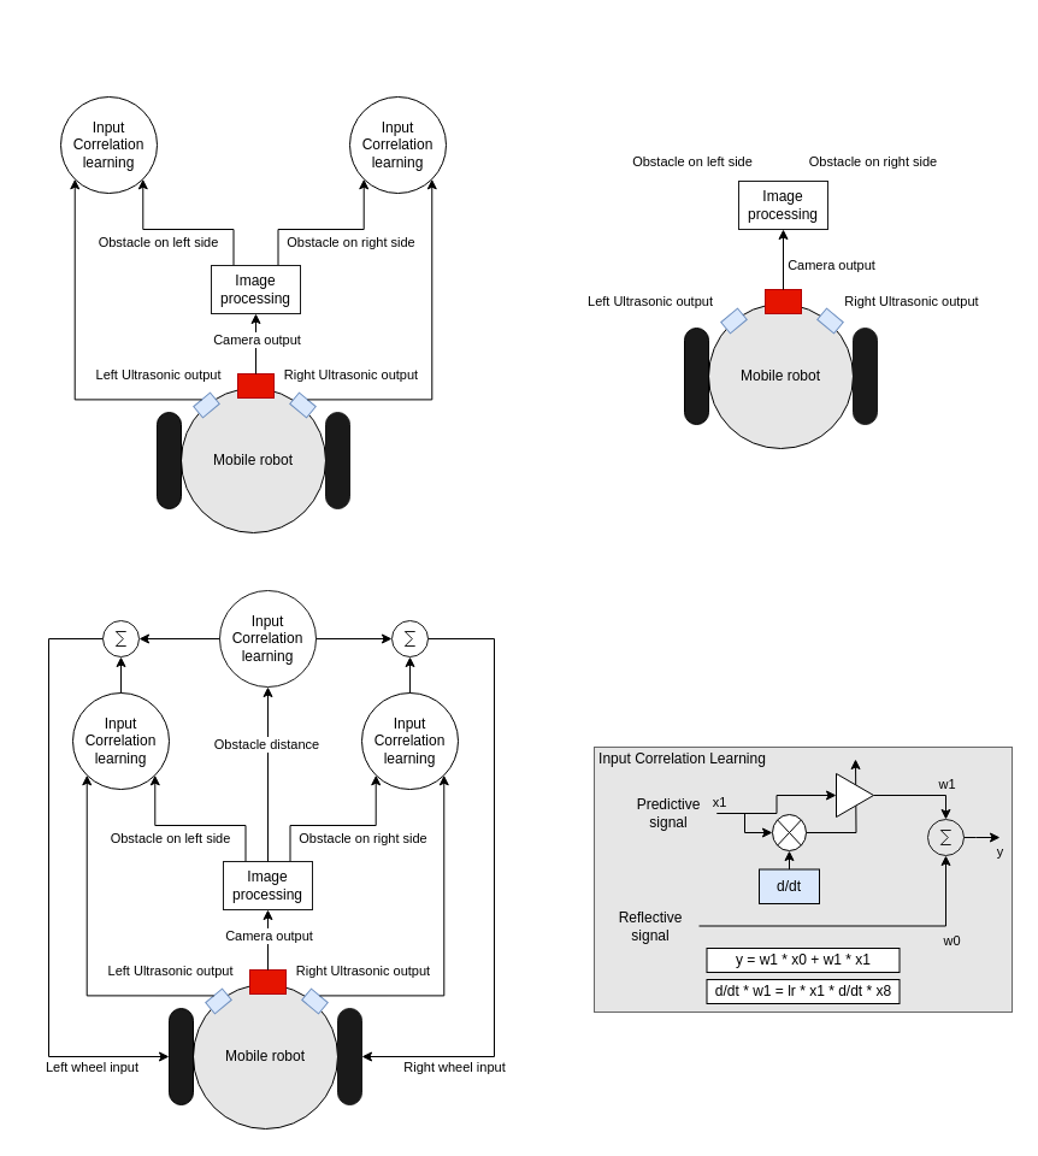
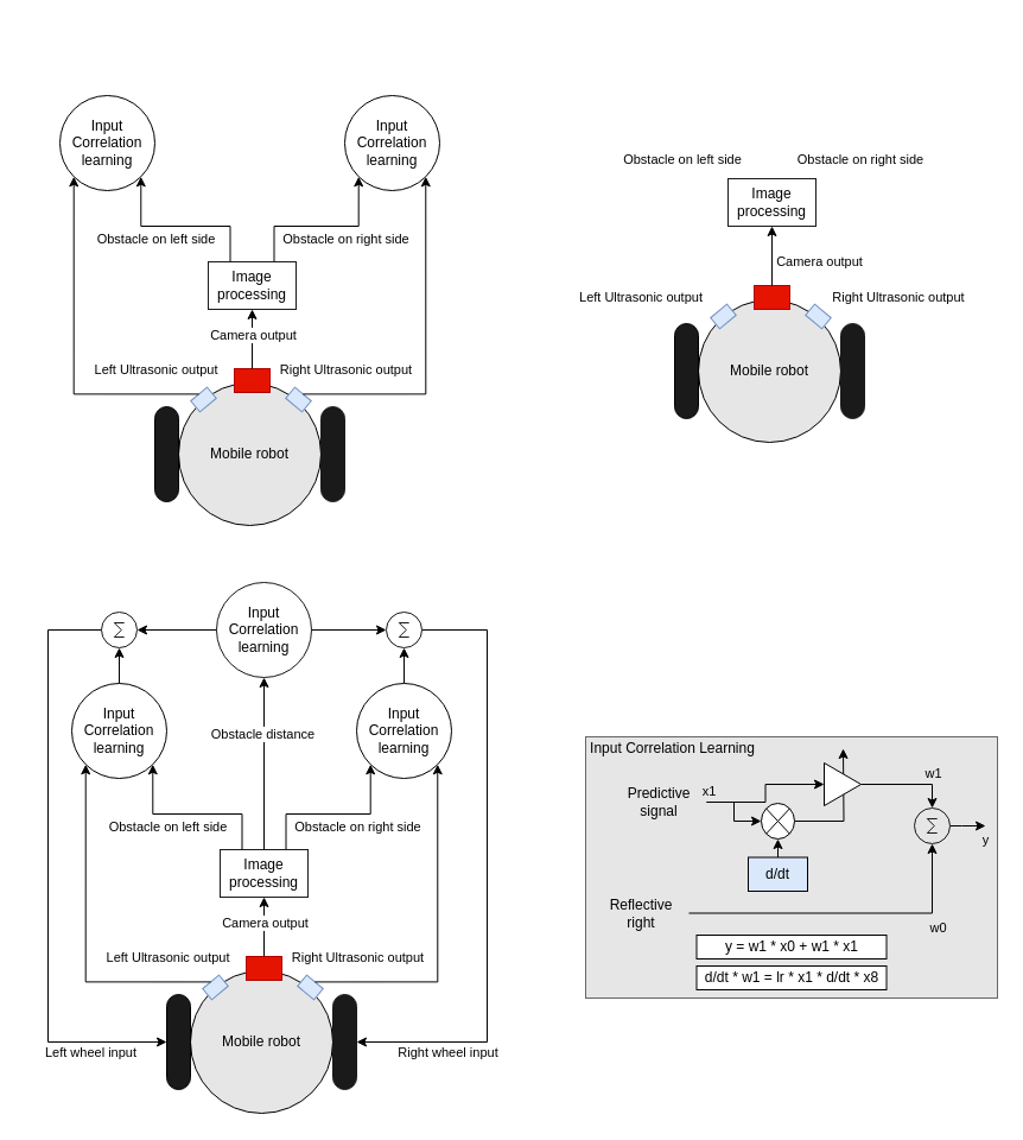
  <mxCell id="0" />
  <mxCell id="1" parent="0" />
  <mxCell id="2" value="" style="rounded=0;whiteSpace=wrap;html=1;fillColor=#E6E6E6;strokeColor=#666666;fontColor=#333333;" vertex="1" parent="1"><mxGeometry x="493" y="620" width="347" height="220" as="geometry" /></mxCell>
  <mxCell id="3" value="" style="group;rotation=-180;" parent="1" vertex="1" connectable="0"><mxGeometry x="570" y="240" width="160" height="132.03" as="geometry" /></mxCell>
  <mxCell id="4" value="Mobile robot" style="ellipse;whiteSpace=wrap;html=1;aspect=fixed;fillColor=#E6E6E6;rotation=0;" parent="3" vertex="1"><mxGeometry x="18" y="12" width="120" height="120" as="geometry" /></mxCell>
  <mxCell id="5" value="" style="rounded=0;whiteSpace=wrap;html=1;fillColor=#e51400;rotation=-180;strokeColor=#B20000;fontColor=#ffffff;" parent="3" vertex="1"><mxGeometry x="65" width="30" height="20" as="geometry" /></mxCell>
  <mxCell id="6" value="" style="rounded=1;whiteSpace=wrap;html=1;fillColor=#1A1A1A;rotation=-180;arcSize=50;" parent="3" vertex="1"><mxGeometry x="-2" y="32" width="20" height="80" as="geometry" /></mxCell>
  <mxCell id="7" value="" style="rounded=1;whiteSpace=wrap;html=1;rotation=-180;fillColor=#1A1A1A;fontColor=#333333;strokeColor=#1A1A1A;arcSize=50;" parent="3" vertex="1"><mxGeometry x="138" y="32" width="20" height="80" as="geometry" /></mxCell>
  <mxCell id="8" value="" style="rounded=0;whiteSpace=wrap;html=1;fillColor=#dae8fc;rotation=-140;strokeColor=#6c8ebf;" parent="3" vertex="1"><mxGeometry x="110" y="20" width="18" height="12.03" as="geometry" /></mxCell>
  <mxCell id="9" value="" style="rounded=0;whiteSpace=wrap;html=1;fillColor=#dae8fc;rotation=-220;strokeColor=#6c8ebf;" parent="3" vertex="1"><mxGeometry x="30" y="20" width="18" height="12.03" as="geometry" /></mxCell>
  <mxCell id="10" style="edgeStyle=orthogonalEdgeStyle;rounded=0;orthogonalLoop=1;jettySize=auto;html=1;exitX=0.5;exitY=1;exitDx=0;exitDy=0;entryX=0.5;entryY=1;entryDx=0;entryDy=0;" parent="1" source="5" target="12" edge="1"><mxGeometry relative="1" as="geometry"><mxPoint x="652" y="200" as="targetPoint" /></mxGeometry></mxCell>
  <mxCell id="11" value="Camera output" style="edgeLabel;html=1;align=center;verticalAlign=middle;resizable=0;points=[];" parent="10" vertex="1" connectable="0"><mxGeometry x="0.26" y="-1" relative="1" as="geometry"><mxPoint x="38" y="11.33" as="offset" /></mxGeometry></mxCell>
  <mxCell id="12" value="Image processing" style="rounded=0;whiteSpace=wrap;html=1;strokeColor=#1A1A1A;fillColor=none;" parent="1" vertex="1"><mxGeometry x="613" y="150" width="74" height="40" as="geometry" /></mxCell>
  <mxCell id="13" value="&lt;meta charset=&quot;utf-8&quot;&gt;&lt;span style=&quot;color: rgb(0, 0, 0); font-family: helvetica; font-size: 11px; font-style: normal; font-weight: 400; letter-spacing: normal; text-align: center; text-indent: 0px; text-transform: none; word-spacing: 0px; background-color: rgb(255, 255, 255); display: inline; float: none;&quot;&gt;Right Ultrasonic output&lt;/span&gt;" style="text;html=1;strokeColor=none;fillColor=none;align=center;verticalAlign=middle;whiteSpace=wrap;rounded=0;" parent="1" vertex="1"><mxGeometry x="687" y="240" width="140" height="20" as="geometry" /></mxCell>
  <mxCell id="14" value="&lt;span style=&quot;font-size: 11px ; background-color: rgb(255 , 255 , 255)&quot;&gt;Left Ultrasonic output&lt;/span&gt;" style="text;html=1;strokeColor=none;fillColor=none;align=center;verticalAlign=middle;whiteSpace=wrap;rounded=0;" parent="1" vertex="1"><mxGeometry x="480" y="240" width="120" height="20" as="geometry" /></mxCell>
  <mxCell id="15" value="&lt;meta charset=&quot;utf-8&quot;&gt;&lt;span style=&quot;color: rgb(0, 0, 0); font-family: helvetica; font-size: 11px; font-style: normal; font-weight: 400; letter-spacing: normal; text-indent: 0px; text-transform: none; word-spacing: 0px; background-color: rgb(255, 255, 255); display: inline; float: none;&quot;&gt;Obstacle on left side&lt;/span&gt;" style="text;whiteSpace=wrap;html=1;align=center;" parent="1" vertex="1"><mxGeometry x="520" y="120" width="110" height="30" as="geometry" /></mxCell>
  <mxCell id="16" value="&lt;span style=&quot;color: rgb(0 , 0 , 0) ; font-family: &amp;#34;helvetica&amp;#34; ; font-size: 11px ; font-style: normal ; font-weight: 400 ; letter-spacing: normal ; text-indent: 0px ; text-transform: none ; word-spacing: 0px ; background-color: rgb(255 , 255 , 255) ; display: inline ; float: none&quot;&gt;Obstacle on right side&lt;/span&gt;" style="text;whiteSpace=wrap;html=1;align=center;" parent="1" vertex="1"><mxGeometry x="670" y="120" width="110" height="30" as="geometry" /></mxCell>
  <mxCell id="17" value="" style="group" vertex="1" connectable="0" parent="1"><mxGeometry width="370" height="422.03" as="geometry" x="20" y="20" /></mxCell>
  <mxCell id="18" value="" style="group;rotation=-180;" parent="17" vertex="1" connectable="0"><mxGeometry x="110" y="290" width="160" height="132.03" as="geometry" /></mxCell>
  <mxCell id="19" value="Mobile robot" style="ellipse;whiteSpace=wrap;html=1;aspect=fixed;fillColor=#E6E6E6;rotation=0;" parent="18" vertex="1"><mxGeometry x="20" y="12" width="120" height="120" as="geometry" /></mxCell>
  <mxCell id="20" value="" style="rounded=0;whiteSpace=wrap;html=1;fillColor=#e51400;rotation=-180;strokeColor=#B20000;fontColor=#ffffff;" parent="18" vertex="1"><mxGeometry x="67" width="30" height="20" as="geometry" /></mxCell>
  <mxCell id="21" value="" style="rounded=1;whiteSpace=wrap;html=1;fillColor=#1A1A1A;rotation=-180;arcSize=50;" parent="18" vertex="1"><mxGeometry y="32" width="20" height="80" as="geometry" /></mxCell>
  <mxCell id="22" value="" style="rounded=1;whiteSpace=wrap;html=1;rotation=-180;fillColor=#1A1A1A;fontColor=#333333;strokeColor=#1A1A1A;arcSize=50;" parent="18" vertex="1"><mxGeometry x="140" y="32" width="20" height="80" as="geometry" /></mxCell>
  <mxCell id="23" value="" style="rounded=0;whiteSpace=wrap;html=1;fillColor=#dae8fc;rotation=-140;strokeColor=#6c8ebf;" parent="18" vertex="1"><mxGeometry x="112" y="20" width="18" height="12.03" as="geometry" /></mxCell>
  <mxCell id="24" value="" style="rounded=0;whiteSpace=wrap;html=1;fillColor=#dae8fc;rotation=-220;strokeColor=#6c8ebf;" parent="18" vertex="1"><mxGeometry x="32" y="20" width="18" height="12.03" as="geometry" /></mxCell>
  <mxCell id="25" value="Input Correlation learning" style="ellipse;whiteSpace=wrap;html=1;aspect=fixed;fillColor=none;" parent="17" vertex="1"><mxGeometry x="270" y="60" width="80" height="80" as="geometry" /></mxCell>
  <mxCell id="26" style="edgeStyle=orthogonalEdgeStyle;rounded=0;orthogonalLoop=1;jettySize=auto;html=1;exitX=0.5;exitY=1;exitDx=0;exitDy=0;entryX=1;entryY=1;entryDx=0;entryDy=0;" parent="17" source="23" target="25" edge="1"><mxGeometry relative="1" as="geometry" /></mxCell>
  <mxCell id="27" value="Right Ultrasonic output" style="edgeLabel;html=1;align=center;verticalAlign=middle;resizable=0;points=[];" parent="26" vertex="1" connectable="0"><mxGeometry x="-0.535" y="-2" relative="1" as="geometry"><mxPoint x="-31.37" y="-23.4" as="offset" /></mxGeometry></mxCell>
  <mxCell id="28" value="Input Correlation learning" style="ellipse;whiteSpace=wrap;html=1;aspect=fixed;fillColor=none;" parent="17" vertex="1"><mxGeometry x="30" y="60" width="80" height="80" as="geometry" /></mxCell>
  <mxCell id="29" style="edgeStyle=orthogonalEdgeStyle;rounded=0;orthogonalLoop=1;jettySize=auto;html=1;exitX=0.5;exitY=1;exitDx=0;exitDy=0;entryX=0;entryY=1;entryDx=0;entryDy=0;" parent="17" source="24" target="28" edge="1"><mxGeometry relative="1" as="geometry" /></mxCell>
  <mxCell id="30" value="Left Ultrasonic output" style="edgeLabel;html=1;align=center;verticalAlign=middle;resizable=0;points=[];" parent="29" vertex="1" connectable="0"><mxGeometry x="-0.569" y="1" relative="1" as="geometry"><mxPoint x="24.87" y="-22.4" as="offset" /></mxGeometry></mxCell>
  <mxCell id="31" style="edgeStyle=orthogonalEdgeStyle;rounded=0;orthogonalLoop=1;jettySize=auto;html=1;exitX=0.75;exitY=0;exitDx=0;exitDy=0;entryX=0;entryY=1;entryDx=0;entryDy=0;" parent="17" source="35" target="25" edge="1"><mxGeometry relative="1" as="geometry" /></mxCell>
  <mxCell id="32" value="Obstacle on right side" style="edgeLabel;html=1;align=center;verticalAlign=middle;resizable=0;points=[];" parent="31" vertex="1" connectable="0"><mxGeometry x="0.092" y="-1" relative="1" as="geometry"><mxPoint x="11.5" y="9" as="offset" /></mxGeometry></mxCell>
  <mxCell id="33" style="edgeStyle=orthogonalEdgeStyle;rounded=0;orthogonalLoop=1;jettySize=auto;html=1;exitX=0.25;exitY=0;exitDx=0;exitDy=0;entryX=1;entryY=1;entryDx=0;entryDy=0;" parent="17" source="35" target="28" edge="1"><mxGeometry relative="1" as="geometry" /></mxCell>
  <mxCell id="34" value="Obstacle on left side" style="edgeLabel;html=1;align=center;verticalAlign=middle;resizable=0;points=[];" parent="33" vertex="1" connectable="0"><mxGeometry x="0.062" y="1" relative="1" as="geometry"><mxPoint x="-15.5" y="9" as="offset" /></mxGeometry></mxCell>
  <mxCell id="35" value="Image processing" style="rounded=0;whiteSpace=wrap;html=1;strokeColor=#1A1A1A;fillColor=none;" parent="17" vertex="1"><mxGeometry x="155" y="200" width="74" height="40" as="geometry" /></mxCell>
  <mxCell id="36" style="edgeStyle=orthogonalEdgeStyle;rounded=0;orthogonalLoop=1;jettySize=auto;html=1;exitX=0.5;exitY=1;exitDx=0;exitDy=0;entryX=0.5;entryY=1;entryDx=0;entryDy=0;" parent="17" source="20" target="35" edge="1"><mxGeometry relative="1" as="geometry" /></mxCell>
  <mxCell id="37" value="Camera output" style="edgeLabel;html=1;align=center;verticalAlign=middle;resizable=0;points=[];" parent="36" vertex="1" connectable="0"><mxGeometry x="0.26" y="-1" relative="1" as="geometry"><mxPoint x="-1" y="3.33" as="offset" /></mxGeometry></mxCell>
  <mxCell id="38" value="" style="group" vertex="1" connectable="0" parent="1"><mxGeometry x="30" y="515" width="370" height="422.03" as="geometry" /></mxCell>
  <mxCell id="39" value="" style="group;rotation=-180;" vertex="1" connectable="0" parent="38"><mxGeometry x="100" y="290" width="160" height="132.03" as="geometry" /></mxCell>
  <mxCell id="40" value="Mobile robot" style="ellipse;whiteSpace=wrap;html=1;aspect=fixed;fillColor=#E6E6E6;rotation=0;" vertex="1" parent="39"><mxGeometry x="30" y="12" width="120" height="120" as="geometry" /></mxCell>
  <mxCell id="41" value="" style="rounded=0;whiteSpace=wrap;html=1;fillColor=#e51400;rotation=-180;strokeColor=#B20000;fontColor=#ffffff;" vertex="1" parent="39"><mxGeometry x="77" width="30" height="20" as="geometry" /></mxCell>
  <mxCell id="42" value="" style="rounded=1;whiteSpace=wrap;html=1;fillColor=#1A1A1A;rotation=-180;arcSize=50;" vertex="1" parent="39"><mxGeometry x="10" y="32" width="20" height="80" as="geometry" /></mxCell>
  <mxCell id="43" value="" style="rounded=0;whiteSpace=wrap;html=1;fillColor=#dae8fc;rotation=-140;strokeColor=#6c8ebf;" vertex="1" parent="39"><mxGeometry x="122" y="20" width="18" height="12.03" as="geometry" /></mxCell>
  <mxCell id="44" value="" style="rounded=0;whiteSpace=wrap;html=1;fillColor=#dae8fc;rotation=-220;strokeColor=#6c8ebf;" vertex="1" parent="39"><mxGeometry x="42" y="20" width="18" height="12.03" as="geometry" /></mxCell>
  <mxCell id="45" style="edgeStyle=orthogonalEdgeStyle;rounded=0;orthogonalLoop=1;jettySize=auto;html=1;entryX=0;entryY=0.5;entryDx=0;entryDy=0;exitX=1;exitY=0.5;exitDx=0;exitDy=0;exitPerimeter=0;" edge="1" parent="38" source="68"><mxGeometry relative="1" as="geometry"><Array as="points"><mxPoint x="380" y="15" /><mxPoint x="380" y="362" /></Array><mxPoint x="270" y="362" as="targetPoint" /></mxGeometry></mxCell>
  <mxCell id="46" value="Right wheel input" style="edgeLabel;html=1;align=center;verticalAlign=middle;resizable=0;points=[];" vertex="1" connectable="0" parent="45"><mxGeometry x="0.702" y="1" relative="1" as="geometry"><mxPoint y="7" as="offset" /></mxGeometry></mxCell>
  <mxCell id="47" value="Input Correlation learning" style="ellipse;whiteSpace=wrap;html=1;aspect=fixed;fillColor=none;" vertex="1" parent="38"><mxGeometry x="270" y="60" width="80" height="80" as="geometry" /></mxCell>
  <mxCell id="48" style="edgeStyle=orthogonalEdgeStyle;rounded=0;orthogonalLoop=1;jettySize=auto;html=1;exitX=0.5;exitY=1;exitDx=0;exitDy=0;entryX=1;entryY=1;entryDx=0;entryDy=0;" edge="1" parent="38" source="43" target="47"><mxGeometry relative="1" as="geometry" /></mxCell>
  <mxCell id="49" value="Right Ultrasonic output" style="edgeLabel;html=1;align=center;verticalAlign=middle;resizable=0;points=[];" vertex="1" connectable="0" parent="48"><mxGeometry x="-0.535" y="-2" relative="1" as="geometry"><mxPoint x="-31.37" y="-23.4" as="offset" /></mxGeometry></mxCell>
  <mxCell id="50" style="edgeStyle=orthogonalEdgeStyle;rounded=0;orthogonalLoop=1;jettySize=auto;html=1;entryX=1;entryY=0.5;entryDx=0;entryDy=0;exitX=0;exitY=0.5;exitDx=0;exitDy=0;exitPerimeter=0;" edge="1" parent="38" source="65"><mxGeometry relative="1" as="geometry"><Array as="points"><mxPoint x="10" y="15" /><mxPoint x="10" y="362" /></Array><mxPoint x="110" y="362" as="targetPoint" /></mxGeometry></mxCell>
  <mxCell id="51" value="Left wheel input" style="edgeLabel;html=1;align=center;verticalAlign=middle;resizable=0;points=[];" vertex="1" connectable="0" parent="50"><mxGeometry x="0.817" y="-2" relative="1" as="geometry"><mxPoint x="-20" y="6" as="offset" /></mxGeometry></mxCell>
  <mxCell id="52" value="Input Correlation learning" style="ellipse;whiteSpace=wrap;html=1;aspect=fixed;fillColor=none;" vertex="1" parent="38"><mxGeometry x="30" y="60" width="80" height="80" as="geometry" /></mxCell>
  <mxCell id="53" style="edgeStyle=orthogonalEdgeStyle;rounded=0;orthogonalLoop=1;jettySize=auto;html=1;exitX=0.5;exitY=1;exitDx=0;exitDy=0;entryX=0;entryY=1;entryDx=0;entryDy=0;" edge="1" parent="38" source="44" target="52"><mxGeometry relative="1" as="geometry" /></mxCell>
  <mxCell id="54" value="Left Ultrasonic output" style="edgeLabel;html=1;align=center;verticalAlign=middle;resizable=0;points=[];" vertex="1" connectable="0" parent="53"><mxGeometry x="-0.569" y="1" relative="1" as="geometry"><mxPoint x="24.87" y="-22.4" as="offset" /></mxGeometry></mxCell>
  <mxCell id="55" style="edgeStyle=orthogonalEdgeStyle;rounded=0;orthogonalLoop=1;jettySize=auto;html=1;exitX=0.75;exitY=0;exitDx=0;exitDy=0;entryX=0;entryY=1;entryDx=0;entryDy=0;" edge="1" parent="38" source="59" target="47"><mxGeometry relative="1" as="geometry" /></mxCell>
  <mxCell id="56" value="Obstacle on right side" style="edgeLabel;html=1;align=center;verticalAlign=middle;resizable=0;points=[];" vertex="1" connectable="0" parent="55"><mxGeometry x="0.092" y="-1" relative="1" as="geometry"><mxPoint x="11.5" y="9" as="offset" /></mxGeometry></mxCell>
  <mxCell id="57" style="edgeStyle=orthogonalEdgeStyle;rounded=0;orthogonalLoop=1;jettySize=auto;html=1;exitX=0.25;exitY=0;exitDx=0;exitDy=0;entryX=1;entryY=1;entryDx=0;entryDy=0;" edge="1" parent="38" source="59" target="52"><mxGeometry relative="1" as="geometry" /></mxCell>
  <mxCell id="58" value="Obstacle on left side" style="edgeLabel;html=1;align=center;verticalAlign=middle;resizable=0;points=[];" vertex="1" connectable="0" parent="57"><mxGeometry x="0.062" y="1" relative="1" as="geometry"><mxPoint x="-15.5" y="9" as="offset" /></mxGeometry></mxCell>
  <mxCell id="59" value="Image processing" style="rounded=0;whiteSpace=wrap;html=1;strokeColor=#1A1A1A;fillColor=none;" vertex="1" parent="38"><mxGeometry x="155" y="200" width="74" height="40" as="geometry" /></mxCell>
  <mxCell id="60" style="edgeStyle=orthogonalEdgeStyle;rounded=0;orthogonalLoop=1;jettySize=auto;html=1;exitX=0.5;exitY=1;exitDx=0;exitDy=0;entryX=0.5;entryY=1;entryDx=0;entryDy=0;" edge="1" parent="38" source="41" target="59"><mxGeometry relative="1" as="geometry" /></mxCell>
  <mxCell id="61" value="Camera output" style="edgeLabel;html=1;align=center;verticalAlign=middle;resizable=0;points=[];" vertex="1" connectable="0" parent="60"><mxGeometry x="0.26" y="-1" relative="1" as="geometry"><mxPoint x="-1" y="3.33" as="offset" /></mxGeometry></mxCell>
  <mxCell id="62" value="Input Correlation learning" style="ellipse;whiteSpace=wrap;html=1;aspect=fixed;strokeColor=#1A1A1A;fillColor=none;align=center;" vertex="1" parent="38"><mxGeometry x="152" y="-25" width="80" height="80" as="geometry" /></mxCell>
  <mxCell id="63" style="edgeStyle=orthogonalEdgeStyle;rounded=0;orthogonalLoop=1;jettySize=auto;html=1;exitX=0.5;exitY=0;exitDx=0;exitDy=0;entryX=0.5;entryY=1;entryDx=0;entryDy=0;" edge="1" parent="38" source="59" target="62"><mxGeometry relative="1" as="geometry" /></mxCell>
  <mxCell id="64" value="Obstacle distance" style="edgeLabel;html=1;align=center;verticalAlign=middle;resizable=0;points=[];" vertex="1" connectable="0" parent="63"><mxGeometry x="0.285" y="-1" relative="1" as="geometry"><mxPoint x="-3" y="-4.33" as="offset" /></mxGeometry></mxCell>
  <mxCell id="65" value="" style="verticalLabelPosition=bottom;shadow=0;dashed=0;align=center;html=1;verticalAlign=top;shape=mxgraph.electrical.abstract.sum;strokeColor=#1A1A1A;fillColor=none;" vertex="1" parent="38"><mxGeometry x="55" width="30" height="30" as="geometry" /></mxCell>
  <mxCell id="66" style="edgeStyle=orthogonalEdgeStyle;rounded=0;orthogonalLoop=1;jettySize=auto;html=1;exitX=0.5;exitY=0;exitDx=0;exitDy=0;entryX=0.5;entryY=1;entryDx=0;entryDy=0;entryPerimeter=0;" edge="1" parent="38" source="52" target="65"><mxGeometry relative="1" as="geometry" /></mxCell>
  <mxCell id="67" style="edgeStyle=orthogonalEdgeStyle;rounded=0;orthogonalLoop=1;jettySize=auto;html=1;exitX=0;exitY=0.5;exitDx=0;exitDy=0;entryX=1;entryY=0.5;entryDx=0;entryDy=0;entryPerimeter=0;" edge="1" parent="38" source="62" target="65"><mxGeometry relative="1" as="geometry" /></mxCell>
  <mxCell id="68" value="" style="verticalLabelPosition=bottom;shadow=0;dashed=0;align=center;html=1;verticalAlign=top;shape=mxgraph.electrical.abstract.sum;strokeColor=#1A1A1A;fillColor=none;" vertex="1" parent="38"><mxGeometry x="295" width="30" height="30" as="geometry" /></mxCell>
  <mxCell id="69" style="edgeStyle=orthogonalEdgeStyle;rounded=0;orthogonalLoop=1;jettySize=auto;html=1;exitX=0.5;exitY=0;exitDx=0;exitDy=0;entryX=0.5;entryY=1;entryDx=0;entryDy=0;entryPerimeter=0;" edge="1" parent="38" source="47" target="68"><mxGeometry relative="1" as="geometry" /></mxCell>
  <mxCell id="70" style="edgeStyle=orthogonalEdgeStyle;rounded=0;orthogonalLoop=1;jettySize=auto;html=1;exitX=1;exitY=0.5;exitDx=0;exitDy=0;entryX=0;entryY=0.5;entryDx=0;entryDy=0;entryPerimeter=0;" edge="1" parent="38" source="62" target="68"><mxGeometry relative="1" as="geometry" /></mxCell>
  <mxCell id="71" value="" style="rounded=1;whiteSpace=wrap;html=1;rotation=-180;fillColor=#1A1A1A;fontColor=#333333;strokeColor=#1A1A1A;arcSize=50;" vertex="1" parent="38"><mxGeometry x="250" y="322" width="20" height="80" as="geometry" /></mxCell>
  <mxCell id="72" style="edgeStyle=orthogonalEdgeStyle;rounded=0;orthogonalLoop=1;jettySize=auto;html=1;exitX=1;exitY=0.5;exitDx=0;exitDy=0;exitPerimeter=0;" edge="1" parent="1" source="74"><mxGeometry relative="1" as="geometry"><mxPoint x="830" y="695" as="targetPoint" /><mxPoint x="813" y="695" as="sourcePoint" /><Array as="points"><mxPoint x="810" y="695" /><mxPoint x="810" y="695" /></Array></mxGeometry></mxCell>
  <mxCell id="73" value="y" style="edgeLabel;html=1;align=center;verticalAlign=middle;resizable=0;points=[];labelBackgroundColor=#E6E6E6;" vertex="1" connectable="0" parent="72"><mxGeometry x="-0.382" y="1" relative="1" as="geometry"><mxPoint x="20.5" y="12.01" as="offset" /></mxGeometry></mxCell>
  <mxCell id="74" value="" style="verticalLabelPosition=bottom;shadow=0;dashed=0;align=center;html=1;verticalAlign=top;shape=mxgraph.electrical.abstract.sum;strokeColor=#1A1A1A;fillColor=none;" vertex="1" parent="1"><mxGeometry x="770" y="680" width="30" height="30" as="geometry" /></mxCell>
  <mxCell id="75" style="edgeStyle=orthogonalEdgeStyle;rounded=0;orthogonalLoop=1;jettySize=auto;html=1;" edge="1" parent="1" source="78" target="85"><mxGeometry relative="1" as="geometry" /></mxCell>
  <mxCell id="76" style="edgeStyle=orthogonalEdgeStyle;rounded=0;orthogonalLoop=1;jettySize=auto;html=1;exitX=1;exitY=0.5;exitDx=0;exitDy=0;entryX=0;entryY=0.5;entryDx=0;entryDy=0;" edge="1" parent="1" source="78" target="88"><mxGeometry relative="1" as="geometry" /></mxCell>
  <mxCell id="77" value="x1" style="edgeLabel;html=1;align=center;verticalAlign=middle;resizable=0;points=[];labelBackgroundColor=#E6E6E6;" vertex="1" connectable="0" parent="76"><mxGeometry x="-0.806" y="1" relative="1" as="geometry"><mxPoint x="-9.5" y="-9" as="offset" /></mxGeometry></mxCell>
  <mxCell id="78" value="Predictive signal" style="text;html=1;strokeColor=none;fillColor=none;align=center;verticalAlign=middle;whiteSpace=wrap;rounded=0;" vertex="1" parent="1"><mxGeometry x="515" y="655" width="80" height="40" as="geometry" /></mxCell>
  <mxCell id="79" style="edgeStyle=orthogonalEdgeStyle;rounded=0;orthogonalLoop=1;jettySize=auto;html=1;exitX=1;exitY=0.5;exitDx=0;exitDy=0;entryX=0.5;entryY=1;entryDx=0;entryDy=0;entryPerimeter=0;" edge="1" parent="1" source="81" target="74"><mxGeometry relative="1" as="geometry" /></mxCell>
  <mxCell id="80" value="w0" style="edgeLabel;html=1;align=center;verticalAlign=middle;resizable=0;points=[];labelBackgroundColor=#E6E6E6;" vertex="1" connectable="0" parent="79"><mxGeometry x="0.294" relative="1" as="geometry"><mxPoint x="39.5" y="11.5" as="offset" /></mxGeometry></mxCell>
- <mxCell id="81" value="Reflective signal" style="text;html=1;strokeColor=none;fillColor=none;align=center;verticalAlign=middle;whiteSpace=wrap;rounded=0;" vertex="1" parent="1"><mxGeometry x="500" y="750" width="80" height="37" as="geometry" /></mxCell>
+ <mxCell id="81" value="Reflective right" style="text;html=1;strokeColor=none;fillColor=none;align=center;verticalAlign=middle;whiteSpace=wrap;rounded=0;" vertex="1" parent="1"><mxGeometry x="500" y="750" width="80" height="37" as="geometry" /></mxCell>
  <mxCell id="82" style="edgeStyle=orthogonalEdgeStyle;rounded=0;orthogonalLoop=1;jettySize=auto;html=1;exitX=0.5;exitY=0;exitDx=0;exitDy=0;entryX=0.5;entryY=1;entryDx=0;entryDy=0;" edge="1" parent="1" source="83" target="85"><mxGeometry relative="1" as="geometry" /></mxCell>
  <mxCell id="83" value="d/dt" style="rounded=0;whiteSpace=wrap;html=1;fillColor=#dae8fc;" vertex="1" parent="1"><mxGeometry x="630" y="721.5" width="50" height="28.5" as="geometry" /></mxCell>
  <mxCell id="84" style="edgeStyle=orthogonalEdgeStyle;rounded=0;orthogonalLoop=1;jettySize=auto;html=1;exitX=1;exitY=0.5;exitDx=0;exitDy=0;" edge="1" parent="1" source="85"><mxGeometry relative="1" as="geometry"><mxPoint x="710" y="630" as="targetPoint" /></mxGeometry></mxCell>
  <mxCell id="85" value="" style="shape=sumEllipse;perimeter=ellipsePerimeter;whiteSpace=wrap;html=1;backgroundOutline=1;" vertex="1" parent="1"><mxGeometry x="641" y="676.01" width="28" height="30" as="geometry" /></mxCell>
  <mxCell id="86" style="edgeStyle=orthogonalEdgeStyle;rounded=0;orthogonalLoop=1;jettySize=auto;html=1;exitX=1;exitY=0.5;exitDx=0;exitDy=0;entryX=0.5;entryY=0;entryDx=0;entryDy=0;entryPerimeter=0;" edge="1" parent="1" source="88" target="74"><mxGeometry relative="1" as="geometry" /></mxCell>
  <mxCell id="87" value="w1" style="edgeLabel;html=1;align=center;verticalAlign=middle;resizable=0;points=[];labelBackgroundColor=#E6E6E6;" vertex="1" connectable="0" parent="86"><mxGeometry x="-0.037" y="1" relative="1" as="geometry"><mxPoint x="21.5" y="-9" as="offset" /></mxGeometry></mxCell>
  <mxCell id="88" value="" style="triangle;whiteSpace=wrap;html=1;" vertex="1" parent="1"><mxGeometry x="694" y="642" width="31" height="36" as="geometry" /></mxCell>
  <mxCell id="89" value="y = w1 * x0 + w1 * x1" style="rounded=0;whiteSpace=wrap;html=1;" vertex="1" parent="1"><mxGeometry x="586.5" y="787" width="160" height="20" as="geometry" /></mxCell>
  <mxCell id="90" value="d/dt * w1 = lr * x1 * d/dt * x8" style="rounded=0;whiteSpace=wrap;html=1;" vertex="1" parent="1"><mxGeometry x="586.5" y="813" width="160" height="20" as="geometry" /></mxCell>
  <mxCell id="91" value="Input Correlation Learning" style="text;html=1;strokeColor=none;fillColor=none;align=center;verticalAlign=middle;whiteSpace=wrap;rounded=0;labelBackgroundColor=#E6E6E6;" vertex="1" parent="1"><mxGeometry x="493" y="620" width="147" height="20" as="geometry" /></mxCell>
